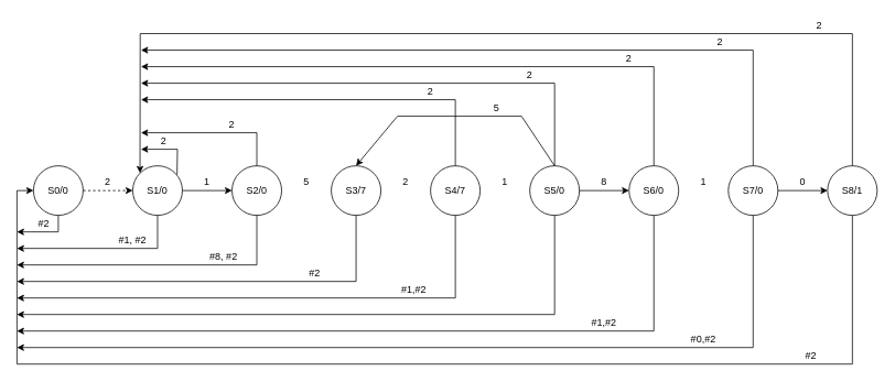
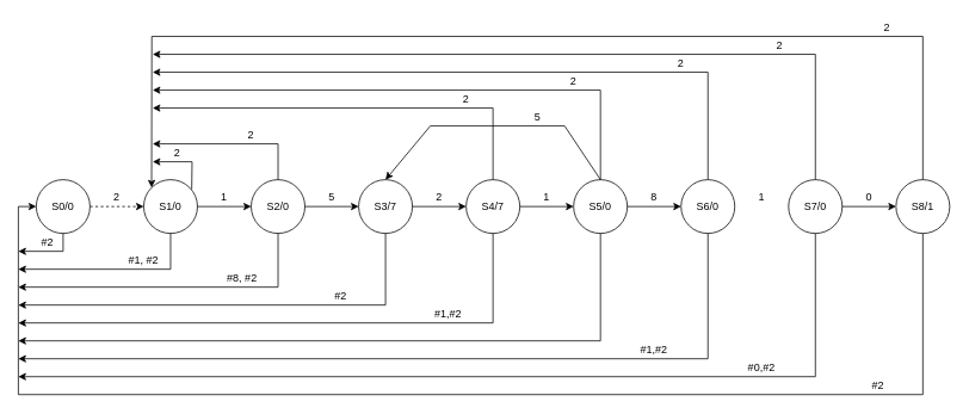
  <mxCell id="0" />
  <mxCell id="1" parent="0" />
  <mxCell id="2" value="" style="ellipse;whiteSpace=wrap;html=1;aspect=fixed;" vertex="1" parent="1"><mxGeometry x="280" y="200" width="60" height="60" as="geometry" /></mxCell>
  <mxCell id="3" value="" style="ellipse;whiteSpace=wrap;html=1;aspect=fixed;" vertex="1" parent="1"><mxGeometry x="400" y="200" width="60" height="60" as="geometry" /></mxCell>
  <mxCell id="4" value="" style="ellipse;whiteSpace=wrap;html=1;aspect=fixed;" vertex="1" parent="1"><mxGeometry x="520" y="200" width="60" height="60" as="geometry" /></mxCell>
  <mxCell id="5" value="" style="ellipse;whiteSpace=wrap;html=1;aspect=fixed;" vertex="1" parent="1"><mxGeometry x="640" y="200" width="60" height="60" as="geometry" /></mxCell>
  <mxCell id="6" value="" style="ellipse;whiteSpace=wrap;html=1;aspect=fixed;" vertex="1" parent="1"><mxGeometry x="760" y="200" width="60" height="60" as="geometry" /></mxCell>
  <mxCell id="7" value="" style="ellipse;whiteSpace=wrap;html=1;aspect=fixed;" vertex="1" parent="1"><mxGeometry x="160" y="200" width="60" height="60" as="geometry" /></mxCell>
  <mxCell id="8" value="" style="ellipse;whiteSpace=wrap;html=1;aspect=fixed;" vertex="1" parent="1"><mxGeometry y="200" width="60" height="60" as="geometry" x="40" /></mxCell>
  <mxCell id="9" value="" style="ellipse;whiteSpace=wrap;html=1;aspect=fixed;" vertex="1" parent="1"><mxGeometry x="880" y="200" width="60" height="60" as="geometry" /></mxCell>
  <mxCell id="10" value="" style="edgeStyle=orthogonalEdgeStyle;rounded=0;orthogonalLoop=1;jettySize=auto;html=1;dashed=1;" edge="1" parent="1" source="11" target="13"><mxGeometry relative="1" as="geometry" /></mxCell>
  <mxCell id="11" value="S0/0" style="text;html=1;strokeColor=none;fillColor=none;align=center;verticalAlign=middle;whiteSpace=wrap;rounded=0;" vertex="1" parent="1"><mxGeometry y="210" width="60" height="40" as="geometry" x="40" /></mxCell>
  <mxCell id="12" value="" style="edgeStyle=orthogonalEdgeStyle;rounded=0;orthogonalLoop=1;jettySize=auto;html=1;" edge="1" parent="1" source="13" target="15"><mxGeometry relative="1" as="geometry" /></mxCell>
  <mxCell id="13" value="S1/0" style="text;html=1;strokeColor=none;fillColor=none;align=center;verticalAlign=middle;whiteSpace=wrap;rounded=0;" vertex="1" parent="1"><mxGeometry x="160" y="210" width="60" height="40" as="geometry" /></mxCell>
+ <mxCell id="14" value="" style="edgeStyle=orthogonalEdgeStyle;rounded=0;orthogonalLoop=1;jettySize=auto;html=1;" edge="1" parent="1" source="15" target="17"><mxGeometry relative="1" as="geometry" /></mxCell>
  <mxCell id="15" value="S2/0" style="text;html=1;strokeColor=none;fillColor=none;align=center;verticalAlign=middle;whiteSpace=wrap;rounded=0;" vertex="1" parent="1"><mxGeometry x="280" y="210" width="60" height="40" as="geometry" /></mxCell>
+ <mxCell id="16" value="" style="edgeStyle=orthogonalEdgeStyle;rounded=0;orthogonalLoop=1;jettySize=auto;html=1;" edge="1" parent="1" source="17" target="19"><mxGeometry relative="1" as="geometry" /></mxCell>
  <mxCell id="17" value="S3/7" style="text;html=1;strokeColor=none;fillColor=none;align=center;verticalAlign=middle;whiteSpace=wrap;rounded=0;" vertex="1" parent="1"><mxGeometry x="400" y="210" width="60" height="40" as="geometry" /></mxCell>
+ <mxCell id="18" value="" style="edgeStyle=orthogonalEdgeStyle;rounded=0;orthogonalLoop=1;jettySize=auto;html=1;" edge="1" parent="1" source="19" target="21"><mxGeometry relative="1" as="geometry" /></mxCell>
  <mxCell id="19" value="S4/7" style="text;html=1;strokeColor=none;fillColor=none;align=center;verticalAlign=middle;whiteSpace=wrap;rounded=0;" vertex="1" parent="1"><mxGeometry x="520" y="210" width="60" height="40" as="geometry" /></mxCell>
  <mxCell id="20" value="" style="edgeStyle=orthogonalEdgeStyle;rounded=0;orthogonalLoop=1;jettySize=auto;html=1;" edge="1" parent="1" source="21" target="22"><mxGeometry relative="1" as="geometry" /></mxCell>
  <mxCell id="21" value="S5/0" style="text;html=1;strokeColor=none;fillColor=none;align=center;verticalAlign=middle;whiteSpace=wrap;rounded=0;" vertex="1" parent="1"><mxGeometry x="640" y="210" width="60" height="40" as="geometry" /></mxCell>
  <mxCell id="22" value="S6/0" style="text;html=1;strokeColor=none;fillColor=none;align=center;verticalAlign=middle;whiteSpace=wrap;rounded=0;" vertex="1" parent="1"><mxGeometry x="760" y="210" width="60" height="40" as="geometry" /></mxCell>
  <mxCell id="23" value="" style="edgeStyle=orthogonalEdgeStyle;rounded=0;orthogonalLoop=1;jettySize=auto;html=1;" edge="1" parent="1" source="24" target="26"><mxGeometry relative="1" as="geometry" /></mxCell>
  <mxCell id="24" value="S7/0" style="text;html=1;strokeColor=none;fillColor=none;align=center;verticalAlign=middle;whiteSpace=wrap;rounded=0;" vertex="1" parent="1"><mxGeometry x="880" y="210" width="60" height="40" as="geometry" /></mxCell>
  <mxCell id="25" value="" style="ellipse;whiteSpace=wrap;html=1;aspect=fixed;" vertex="1" parent="1"><mxGeometry x="1000" y="200" width="60" height="60" as="geometry" /></mxCell>
  <mxCell id="26" value="S8/1" style="text;html=1;strokeColor=none;fillColor=none;align=center;verticalAlign=middle;whiteSpace=wrap;rounded=0;" vertex="1" parent="1"><mxGeometry x="1000" y="210" width="60" height="40" as="geometry" /></mxCell>
  <mxCell id="27" value="" style="endArrow=classic;html=1;rounded=0;entryX=0;entryY=0.5;entryDx=0;entryDy=0;exitX=0.5;exitY=1;exitDx=0;exitDy=0;" edge="1" parent="1" source="25" target="11"><mxGeometry width="50" height="50" relative="1" as="geometry"><mxPoint x="20" y="400" as="sourcePoint" /><mxPoint x="100" y="350" as="targetPoint" /><Array as="points"><mxPoint x="1030" y="440" /><mxPoint x="20" y="440" /><mxPoint x="20" y="230" /></Array></mxGeometry></mxCell>
  <mxCell id="28" value="" style="endArrow=classic;html=1;rounded=0;exitX=0.5;exitY=1;exitDx=0;exitDy=0;" edge="1" parent="1" source="7"><mxGeometry width="50" height="50" relative="1" as="geometry"><mxPoint x="500" y="410" as="sourcePoint" /><mxPoint x="20" y="300" as="targetPoint" /><Array as="points"><mxPoint x="190" y="300" /></Array></mxGeometry></mxCell>
  <mxCell id="29" value="" style="endArrow=classic;html=1;rounded=0;exitX=0.5;exitY=1;exitDx=0;exitDy=0;" edge="1" parent="1" source="2"><mxGeometry width="50" height="50" relative="1" as="geometry"><mxPoint x="500" y="410" as="sourcePoint" /><mxPoint x="20" y="320" as="targetPoint" /><Array as="points"><mxPoint x="310" y="320" /></Array></mxGeometry></mxCell>
  <mxCell id="30" value="" style="endArrow=classic;html=1;rounded=0;exitX=0.5;exitY=1;exitDx=0;exitDy=0;" edge="1" parent="1" source="3"><mxGeometry width="50" height="50" relative="1" as="geometry"><mxPoint x="500" y="410" as="sourcePoint" /><mxPoint x="20" y="340" as="targetPoint" /><Array as="points"><mxPoint x="430" y="340" /></Array></mxGeometry></mxCell>
  <mxCell id="31" value="" style="endArrow=classic;html=1;rounded=0;exitX=0.5;exitY=1;exitDx=0;exitDy=0;" edge="1" parent="1" source="4"><mxGeometry width="50" height="50" relative="1" as="geometry"><mxPoint x="500" y="410" as="sourcePoint" /><mxPoint x="20" y="360" as="targetPoint" /><Array as="points"><mxPoint x="550" y="360" /></Array></mxGeometry></mxCell>
  <mxCell id="32" value="" style="endArrow=classic;html=1;rounded=0;exitX=0.5;exitY=1;exitDx=0;exitDy=0;" edge="1" parent="1" source="5"><mxGeometry width="50" height="50" relative="1" as="geometry"><mxPoint x="500" y="410" as="sourcePoint" /><mxPoint x="20" y="380" as="targetPoint" /><Array as="points"><mxPoint x="670" y="380" /></Array></mxGeometry></mxCell>
  <mxCell id="33" value="" style="endArrow=classic;html=1;rounded=0;exitX=0.5;exitY=1;exitDx=0;exitDy=0;" edge="1" parent="1" source="6"><mxGeometry width="50" height="50" relative="1" as="geometry"><mxPoint x="500" y="410" as="sourcePoint" /><mxPoint x="20" y="400" as="targetPoint" /><Array as="points"><mxPoint x="790" y="400" /></Array></mxGeometry></mxCell>
  <mxCell id="34" value="" style="endArrow=classic;html=1;rounded=0;exitX=0.5;exitY=1;exitDx=0;exitDy=0;" edge="1" parent="1" source="9"><mxGeometry width="50" height="50" relative="1" as="geometry"><mxPoint x="500" y="410" as="sourcePoint" /><mxPoint x="20" y="420" as="targetPoint" /><Array as="points"><mxPoint x="910" y="420" /></Array></mxGeometry></mxCell>
  <mxCell id="35" value="" style="endArrow=classic;html=1;rounded=0;exitX=0.5;exitY=1;exitDx=0;exitDy=0;" edge="1" parent="1" source="8"><mxGeometry width="50" height="50" relative="1" as="geometry"><mxPoint x="500" y="410" as="sourcePoint" /><mxPoint x="20" y="280" as="targetPoint" /><Array as="points"><mxPoint x="70" y="280" /></Array></mxGeometry></mxCell>
  <mxCell id="36" value="" style="endArrow=classic;html=1;rounded=0;exitX=0.5;exitY=0;exitDx=0;exitDy=0;entryX=0;entryY=0;entryDx=0;entryDy=0;" edge="1" parent="1" source="25" target="7"><mxGeometry width="50" height="50" relative="1" as="geometry"><mxPoint x="500" y="350" as="sourcePoint" /><mxPoint x="550" y="300" as="targetPoint" /><Array as="points"><mxPoint x="1030" y="40" /><mxPoint x="169" y="40" /></Array></mxGeometry></mxCell>
  <mxCell id="37" value="" style="endArrow=classic;html=1;rounded=0;exitX=0.5;exitY=0;exitDx=0;exitDy=0;" edge="1" parent="1" source="2"><mxGeometry width="50" height="50" relative="1" as="geometry"><mxPoint x="500" y="270" as="sourcePoint" /><mxPoint x="170" y="160" as="targetPoint" /><Array as="points"><mxPoint x="310" y="160" /></Array></mxGeometry></mxCell>
  <mxCell id="38" value="" style="endArrow=classic;html=1;rounded=0;exitX=0.893;exitY=0.015;exitDx=0;exitDy=0;exitPerimeter=0;" edge="1" parent="1" source="13"><mxGeometry width="50" height="50" relative="1" as="geometry"><mxPoint x="500" y="270" as="sourcePoint" /><mxPoint x="170" y="180" as="targetPoint" /><Array as="points"><mxPoint x="214" y="180" /></Array></mxGeometry></mxCell>
  <mxCell id="39" value="" style="endArrow=classic;html=1;rounded=0;exitX=0.5;exitY=0;exitDx=0;exitDy=0;" edge="1" parent="1" source="4"><mxGeometry width="50" height="50" relative="1" as="geometry"><mxPoint x="500" y="270" as="sourcePoint" /><mxPoint x="170" y="120" as="targetPoint" /><Array as="points"><mxPoint x="550" y="120" /></Array></mxGeometry></mxCell>
  <mxCell id="40" value="" style="endArrow=classic;html=1;rounded=0;exitX=0.5;exitY=0;exitDx=0;exitDy=0;" edge="1" parent="1" source="5"><mxGeometry width="50" height="50" relative="1" as="geometry"><mxPoint x="500" y="270" as="sourcePoint" /><mxPoint x="170" as="targetPoint" y="100" /><Array as="points"><mxPoint x="670" y="100" /></Array></mxGeometry></mxCell>
  <mxCell id="41" value="" style="endArrow=classic;html=1;rounded=0;exitX=0.5;exitY=0;exitDx=0;exitDy=0;" edge="1" parent="1" source="6"><mxGeometry width="50" height="50" relative="1" as="geometry"><mxPoint x="500" y="270" as="sourcePoint" /><mxPoint x="170" y="80" as="targetPoint" /><Array as="points"><mxPoint x="790" y="80" /></Array></mxGeometry></mxCell>
  <mxCell id="42" value="" style="endArrow=classic;html=1;rounded=0;exitX=0.5;exitY=0;exitDx=0;exitDy=0;" edge="1" parent="1" source="9"><mxGeometry width="50" height="50" relative="1" as="geometry"><mxPoint x="500" y="270" as="sourcePoint" /><mxPoint x="170" y="60" as="targetPoint" /><Array as="points"><mxPoint x="910" y="60" /></Array></mxGeometry></mxCell>
  <mxCell id="43" value="" style="endArrow=classic;html=1;rounded=0;exitX=0.5;exitY=0;exitDx=0;exitDy=0;entryX=0.5;entryY=0;entryDx=0;entryDy=0;" edge="1" parent="1" source="5" target="3"><mxGeometry width="50" height="50" relative="1" as="geometry"><mxPoint x="500" y="270" as="sourcePoint" /><mxPoint x="550" y="220" as="targetPoint" /><Array as="points"><mxPoint x="630" y="140" /><mxPoint x="480" y="140" /></Array></mxGeometry></mxCell>
  <mxCell id="44" value="2" style="text;html=1;strokeColor=none;fillColor=none;align=center;verticalAlign=middle;whiteSpace=wrap;rounded=0;" vertex="1" parent="1"><mxGeometry x="960" y="20" width="60" height="20" as="geometry" /></mxCell>
  <mxCell id="45" value="2" style="text;html=1;strokeColor=none;fillColor=none;align=center;verticalAlign=middle;whiteSpace=wrap;rounded=0;" vertex="1" parent="1"><mxGeometry x="840" y="40" width="60" height="20" as="geometry" /></mxCell>
  <mxCell id="46" value="2" style="text;html=1;strokeColor=none;fillColor=none;align=center;verticalAlign=middle;whiteSpace=wrap;rounded=0;" vertex="1" parent="1"><mxGeometry x="730" y="60" width="60" height="20" as="geometry" /></mxCell>
  <mxCell id="47" value="2" style="text;html=1;strokeColor=none;fillColor=none;align=center;verticalAlign=middle;whiteSpace=wrap;rounded=0;" vertex="1" parent="1"><mxGeometry x="610" y="80" width="60" height="20" as="geometry" /></mxCell>
  <mxCell id="48" value="2" style="text;html=1;strokeColor=none;fillColor=none;align=center;verticalAlign=middle;whiteSpace=wrap;rounded=0;" vertex="1" parent="1"><mxGeometry x="490" width="60" height="20" as="geometry" y="100" /></mxCell>
  <mxCell id="49" value="5" style="text;html=1;strokeColor=none;fillColor=none;align=center;verticalAlign=middle;whiteSpace=wrap;rounded=0;" vertex="1" parent="1"><mxGeometry x="570" y="120" width="60" height="20" as="geometry" /></mxCell>
  <mxCell id="50" value="2" style="text;html=1;strokeColor=none;fillColor=none;align=center;verticalAlign=middle;whiteSpace=wrap;rounded=0;" vertex="1" parent="1"><mxGeometry x="100" y="210" width="60" height="20" as="geometry" /></mxCell>
  <mxCell id="51" value="1" style="text;html=1;strokeColor=none;fillColor=none;align=center;verticalAlign=middle;whiteSpace=wrap;rounded=0;" vertex="1" parent="1"><mxGeometry x="220" y="210" width="60" height="20" as="geometry" /></mxCell>
  <mxCell id="52" value="5" style="text;html=1;strokeColor=none;fillColor=none;align=center;verticalAlign=middle;whiteSpace=wrap;rounded=0;" vertex="1" parent="1"><mxGeometry x="340" y="210" width="60" height="20" as="geometry" /></mxCell>
  <mxCell id="53" value="2" style="text;html=1;strokeColor=none;fillColor=none;align=center;verticalAlign=middle;whiteSpace=wrap;rounded=0;" vertex="1" parent="1"><mxGeometry x="460" y="210" width="60" height="20" as="geometry" /></mxCell>
  <mxCell id="54" value="1" style="text;html=1;strokeColor=none;fillColor=none;align=center;verticalAlign=middle;whiteSpace=wrap;rounded=0;" vertex="1" parent="1"><mxGeometry x="580" y="210" width="60" height="20" as="geometry" /></mxCell>
  <mxCell id="55" value="8" style="text;html=1;strokeColor=none;fillColor=none;align=center;verticalAlign=middle;whiteSpace=wrap;rounded=0;" vertex="1" parent="1"><mxGeometry x="700" y="210" width="60" height="20" as="geometry" /></mxCell>
  <mxCell id="56" value="1" style="text;html=1;strokeColor=none;fillColor=none;align=center;verticalAlign=middle;whiteSpace=wrap;rounded=0;" vertex="1" parent="1"><mxGeometry x="820" y="210" width="60" height="20" as="geometry" /></mxCell>
  <mxCell id="57" value="0" style="text;html=1;strokeColor=none;fillColor=none;align=center;verticalAlign=middle;whiteSpace=wrap;rounded=0;" vertex="1" parent="1"><mxGeometry x="940" y="210" width="60" height="20" as="geometry" /></mxCell>
  <mxCell id="58" value="#2" style="text;html=1;strokeColor=none;fillColor=none;align=center;verticalAlign=middle;whiteSpace=wrap;rounded=0;" vertex="1" parent="1"><mxGeometry x="950" y="420" width="60" height="20" as="geometry" /></mxCell>
  <mxCell id="59" value="#0,#2" style="text;html=1;strokeColor=none;fillColor=none;align=center;verticalAlign=middle;whiteSpace=wrap;rounded=0;" vertex="1" parent="1"><mxGeometry x="820" y="400" width="60" height="20" as="geometry" /></mxCell>
  <mxCell id="60" value="#1,#2" style="text;html=1;strokeColor=none;fillColor=none;align=center;verticalAlign=middle;whiteSpace=wrap;rounded=0;" vertex="1" parent="1"><mxGeometry x="700" y="380" width="60" height="20" as="geometry" /></mxCell>
  <mxCell id="61" value="#1,#2" style="text;html=1;strokeColor=none;fillColor=none;align=center;verticalAlign=middle;whiteSpace=wrap;rounded=0;" vertex="1" parent="1"><mxGeometry x="470" y="340" width="60" height="20" as="geometry" /></mxCell>
  <mxCell id="62" value="#2" style="text;html=1;strokeColor=none;fillColor=none;align=center;verticalAlign=middle;whiteSpace=wrap;rounded=0;" vertex="1" parent="1"><mxGeometry x="350" y="320" width="60" height="20" as="geometry" /></mxCell>
  <mxCell id="63" value="#8, #2" style="text;html=1;strokeColor=none;fillColor=none;align=center;verticalAlign=middle;whiteSpace=wrap;rounded=0;" vertex="1" parent="1"><mxGeometry x="240" y="300" width="60" height="20" as="geometry" /></mxCell>
  <mxCell id="64" value="#1, #2" style="text;html=1;strokeColor=none;fillColor=none;align=center;verticalAlign=middle;whiteSpace=wrap;rounded=0;" vertex="1" parent="1"><mxGeometry x="130" y="280" width="60" height="20" as="geometry" /></mxCell>
  <mxCell id="65" value="#2" style="text;html=1;strokeColor=none;fillColor=none;align=center;verticalAlign=middle;whiteSpace=wrap;rounded=0;" vertex="1" parent="1"><mxGeometry x="30" y="260" width="45" height="20" as="geometry" /></mxCell>
  <mxCell id="66" value="2" style="text;html=1;strokeColor=none;fillColor=none;align=center;verticalAlign=middle;whiteSpace=wrap;rounded=0;" vertex="1" parent="1"><mxGeometry x="250" y="140" width="60" height="20" as="geometry" /></mxCell>
  <mxCell id="67" value="2" style="text;html=1;strokeColor=none;fillColor=none;align=center;verticalAlign=middle;whiteSpace=wrap;rounded=0;" vertex="1" parent="1"><mxGeometry x="175" y="160" width="45" height="20" as="geometry" /></mxCell>
